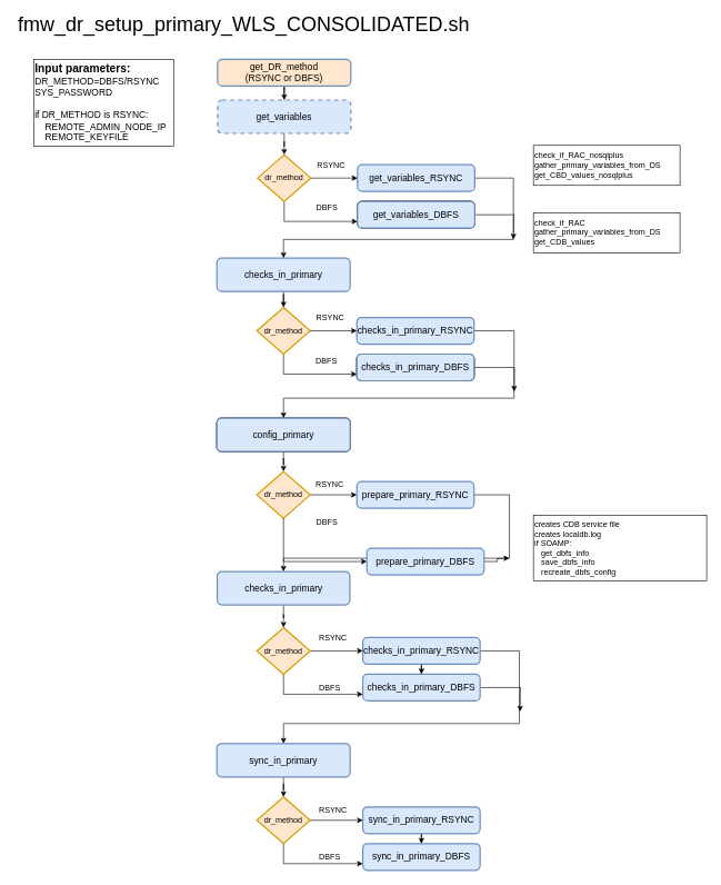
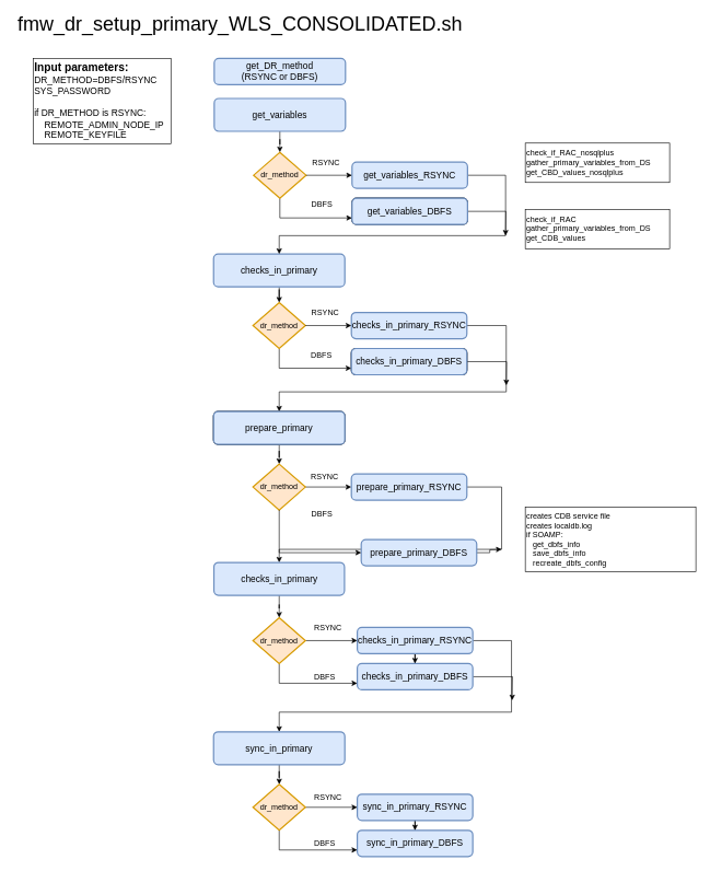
  <mxCell id="0" />
  <mxCell id="1" parent="0" />
- <mxCell id="2" value="" style="edgeStyle=orthogonalEdgeStyle;rounded=0;orthogonalLoop=1;jettySize=auto;html=1;entryX=0.5;entryY=0;entryDx=0;entryDy=0;" parent="1" source="3" target="5" edge="1"><mxGeometry relative="1" as="geometry" /></mxCell>
- <mxCell id="3" value="&lt;div style=&quot;font-size: 14px&quot;&gt;&lt;font style=&quot;font-size: 14px&quot;&gt;get_DR_method&lt;/font&gt;&lt;/div&gt;&lt;div style=&quot;font-size: 14px&quot;&gt;&lt;font style=&quot;font-size: 14px&quot;&gt;(RSYNC or DBFS)&lt;/font&gt;&lt;br&gt;&lt;/div&gt;" style="rounded=1;whiteSpace=wrap;html=1;absoluteArcSize=1;arcSize=14;strokeWidth=2;fillColor=#ffe6cc;strokeColor=#6c8ebf;" parent="1" vertex="1"><mxGeometry x="326" y="88" width="200" height="40" as="geometry" /></mxCell>
+ <mxCell id="3" value="&lt;div style=&quot;font-size: 14px&quot;&gt;&lt;font style=&quot;font-size: 14px&quot;&gt;get_DR_method&lt;/font&gt;&lt;/div&gt;&lt;div style=&quot;font-size: 14px&quot;&gt;&lt;font style=&quot;font-size: 14px&quot;&gt;(RSYNC or DBFS)&lt;/font&gt;&lt;br&gt;&lt;/div&gt;" style="rounded=1;whiteSpace=wrap;html=1;absoluteArcSize=1;arcSize=14;strokeWidth=2;fillColor=#dae8fc;strokeColor=#6c8ebf;" parent="1" vertex="1"><mxGeometry x="326" y="88" width="200" height="40" as="geometry" /></mxCell>
  <mxCell id="4" style="edgeStyle=orthogonalEdgeStyle;rounded=0;orthogonalLoop=1;jettySize=auto;html=1;entryX=0.5;entryY=0;entryDx=0;entryDy=0;entryPerimeter=0;" parent="1" source="5" target="53" edge="1"><mxGeometry relative="1" as="geometry"><mxPoint x="426" y="218" as="targetPoint" /></mxGeometry></mxCell>
- <mxCell id="5" value="&lt;div style=&quot;font-size: 14px&quot;&gt;get_variables&lt;/div&gt;" style="rounded=1;whiteSpace=wrap;html=1;absoluteArcSize=1;arcSize=14;strokeWidth=2;fillColor=#dae8fc;strokeColor=#6c8ebf;dashed=1;" parent="1" vertex="1"><mxGeometry x="326" y="149" width="200" height="50" as="geometry" /></mxCell>
+ <mxCell id="5" value="&lt;div style=&quot;font-size: 14px&quot;&gt;get_variables&lt;/div&gt;" style="rounded=1;whiteSpace=wrap;html=1;absoluteArcSize=1;arcSize=14;strokeWidth=2;fillColor=#dae8fc;strokeColor=#6c8ebf;" parent="1" vertex="1"><mxGeometry x="326" y="149" width="200" height="50" as="geometry" /></mxCell>
  <mxCell id="6" style="edgeStyle=orthogonalEdgeStyle;rounded=0;orthogonalLoop=1;jettySize=auto;html=1;" parent="1" source="7" target="11" edge="1"><mxGeometry relative="1" as="geometry" /></mxCell>
  <mxCell id="7" value="&lt;font style=&quot;font-size: 14px&quot;&gt;checks_in_primary&lt;/font&gt;" style="rounded=1;whiteSpace=wrap;html=1;absoluteArcSize=1;arcSize=14;strokeWidth=2;fillColor=#dae8fc;strokeColor=#6c8ebf;" parent="1" vertex="1"><mxGeometry x="325" y="386" width="200" height="50" as="geometry" /></mxCell>
  <mxCell id="8" style="edgeStyle=orthogonalEdgeStyle;rounded=0;orthogonalLoop=1;jettySize=auto;html=1;entryX=0.5;entryY=0;entryDx=0;entryDy=0;entryPerimeter=0;" parent="1" source="9" target="17" edge="1"><mxGeometry relative="1" as="geometry" /></mxCell>
  <mxCell id="9" value="sync_in_primary" style="rounded=1;whiteSpace=wrap;html=1;absoluteArcSize=1;arcSize=14;strokeWidth=2;" parent="1" vertex="1"><mxGeometry x="325" y="626" width="200" height="50" as="geometry" /></mxCell>
  <mxCell id="10" style="edgeStyle=orthogonalEdgeStyle;rounded=0;orthogonalLoop=1;jettySize=auto;html=1;entryX=0;entryY=0.75;entryDx=0;entryDy=0;exitX=0.5;exitY=1;exitDx=0;exitDy=0;exitPerimeter=0;" parent="1" source="11" target="15" edge="1"><mxGeometry relative="1" as="geometry" /></mxCell>
  <mxCell id="11" value="dr_method" style="strokeWidth=2;html=1;shape=mxgraph.flowchart.decision;whiteSpace=wrap;fillColor=#ffe6cc;strokeColor=#d79b00;" parent="1" vertex="1"><mxGeometry x="385" y="460" width="80" height="70" as="geometry" /></mxCell>
  <mxCell id="12" style="edgeStyle=orthogonalEdgeStyle;rounded=0;orthogonalLoop=1;jettySize=auto;html=1;entryX=0.5;entryY=0;entryDx=0;entryDy=0;" parent="1" source="13" target="9" edge="1"><mxGeometry relative="1" as="geometry"><Array as="points"><mxPoint x="771" y="495" /><mxPoint x="771" y="596" /><mxPoint x="425" y="596" /></Array></mxGeometry></mxCell>
  <mxCell id="13" value="&lt;font style=&quot;font-size: 14px&quot;&gt;checks_in_primary_RSYNC&lt;/font&gt;" style="rounded=1;whiteSpace=wrap;html=1;absoluteArcSize=1;arcSize=14;strokeWidth=2;fillColor=#dae8fc;strokeColor=#6c8ebf;" parent="1" vertex="1"><mxGeometry x="535" y="475" width="176" height="40" as="geometry" /></mxCell>
  <mxCell id="14" style="edgeStyle=orthogonalEdgeStyle;rounded=0;orthogonalLoop=1;jettySize=auto;html=1;" parent="1" source="15" edge="1"><mxGeometry relative="1" as="geometry"><mxPoint x="771" y="586" as="targetPoint" /></mxGeometry></mxCell>
  <mxCell id="15" value="checks_in_secondary_DBFS" style="rounded=1;whiteSpace=wrap;html=1;absoluteArcSize=1;arcSize=14;strokeWidth=2;" parent="1" vertex="1"><mxGeometry x="535" y="530" width="176" height="40" as="geometry" /></mxCell>
  <mxCell id="16" style="edgeStyle=orthogonalEdgeStyle;rounded=0;orthogonalLoop=1;jettySize=auto;html=1;" parent="1" source="17" target="19" edge="1"><mxGeometry relative="1" as="geometry" /></mxCell>
  <mxCell id="17" value="dr_method" style="strokeWidth=2;html=1;shape=mxgraph.flowchart.decision;whiteSpace=wrap;fillColor=#ffe6cc;strokeColor=#d79b00;" parent="1" vertex="1"><mxGeometry x="385" y="706" width="80" height="70" as="geometry" /></mxCell>
  <mxCell id="18" style="edgeStyle=orthogonalEdgeStyle;rounded=0;orthogonalLoop=1;jettySize=auto;html=1;entryX=0.5;entryY=0;entryDx=0;entryDy=0;align=center;" parent="1" source="19" target="23" edge="1"><mxGeometry relative="1" as="geometry"><Array as="points"><mxPoint x="764" y="741" /><mxPoint x="764" y="836" /><mxPoint x="425" y="836" /></Array></mxGeometry></mxCell>
  <mxCell id="19" value="&lt;font style=&quot;font-size: 14px&quot;&gt;prepare_primary_RSYNC&lt;/font&gt;" style="rounded=1;whiteSpace=wrap;html=1;absoluteArcSize=1;arcSize=14;strokeWidth=2;fillColor=#dae8fc;strokeColor=#6c8ebf;" parent="1" vertex="1"><mxGeometry x="535" y="721" width="176" height="40" as="geometry" /></mxCell>
  <mxCell id="20" style="edgeStyle=orthogonalEdgeStyle;rounded=0;orthogonalLoop=1;jettySize=auto;html=1;" parent="1" source="21" edge="1"><mxGeometry relative="1" as="geometry"><mxPoint x="764" y="836" as="targetPoint" /></mxGeometry></mxCell>
  <mxCell id="21" value="&lt;font style=&quot;font-size: 14px&quot;&gt;prepare_primary_DBFS&lt;/font&gt;" style="rounded=1;whiteSpace=wrap;html=1;absoluteArcSize=1;arcSize=14;strokeWidth=2;fillColor=#dae8fc;strokeColor=#6c8ebf;" parent="1" vertex="1"><mxGeometry x="550" y="821" width="176" height="40" as="geometry" /></mxCell>
  <mxCell id="22" style="edgeStyle=orthogonalEdgeStyle;rounded=0;orthogonalLoop=1;jettySize=auto;html=1;align=center;horizontal=1;" parent="1" source="23" target="26" edge="1"><mxGeometry relative="1" as="geometry" /></mxCell>
  <mxCell id="23" value="&lt;font style=&quot;font-size: 14px&quot;&gt;checks_in_primary&lt;/font&gt;" style="rounded=1;whiteSpace=wrap;html=1;absoluteArcSize=1;arcSize=14;strokeWidth=2;fillColor=#dae8fc;strokeColor=#6c8ebf;align=center;horizontal=1;" parent="1" vertex="1"><mxGeometry x="325.5" y="856" width="199" height="50" as="geometry" /></mxCell>
  <mxCell id="24" style="edgeStyle=orthogonalEdgeStyle;rounded=0;orthogonalLoop=1;jettySize=auto;html=1;align=center;horizontal=1;" parent="1" source="26" target="29" edge="1"><mxGeometry relative="1" as="geometry" /></mxCell>
  <mxCell id="25" style="edgeStyle=orthogonalEdgeStyle;rounded=0;orthogonalLoop=1;jettySize=auto;html=1;entryX=0;entryY=0.75;entryDx=0;entryDy=0;exitX=0.5;exitY=1;exitDx=0;exitDy=0;exitPerimeter=0;align=center;horizontal=1;" parent="1" source="26" target="31" edge="1"><mxGeometry relative="1" as="geometry" /></mxCell>
  <mxCell id="26" value="dr_method" style="strokeWidth=2;html=1;shape=mxgraph.flowchart.decision;whiteSpace=wrap;fillColor=#ffe6cc;strokeColor=#d79b00;align=center;horizontal=1;" parent="1" vertex="1"><mxGeometry x="385" y="940" width="80" height="70" as="geometry" /></mxCell>
  <mxCell id="27" value="" style="edgeStyle=orthogonalEdgeStyle;rounded=0;orthogonalLoop=1;jettySize=auto;html=1;align=center;" parent="1" source="29" target="31" edge="1"><mxGeometry relative="1" as="geometry" /></mxCell>
  <mxCell id="28" style="edgeStyle=orthogonalEdgeStyle;rounded=0;orthogonalLoop=1;jettySize=auto;html=1;entryX=0.5;entryY=0;entryDx=0;entryDy=0;align=center;" parent="1" source="29" target="33" edge="1"><mxGeometry relative="1" as="geometry"><Array as="points"><mxPoint x="779" y="975" /><mxPoint x="779" y="1084" /><mxPoint x="425" y="1084" /></Array></mxGeometry></mxCell>
  <mxCell id="29" value="&lt;font style=&quot;font-size: 14px&quot;&gt;checks_in_primary_RSYNC&lt;/font&gt;" style="rounded=1;whiteSpace=wrap;html=1;absoluteArcSize=1;arcSize=14;strokeWidth=2;fillColor=#dae8fc;strokeColor=#6c8ebf;" parent="1" vertex="1"><mxGeometry x="544" y="955" width="176" height="40" as="geometry" /></mxCell>
  <mxCell id="30" style="edgeStyle=orthogonalEdgeStyle;rounded=0;orthogonalLoop=1;jettySize=auto;html=1;" parent="1" source="31" edge="1"><mxGeometry relative="1" as="geometry"><mxPoint x="780" y="1066" as="targetPoint" /></mxGeometry></mxCell>
  <mxCell id="31" value="&lt;font style=&quot;font-size: 14px&quot;&gt;checks_in_primary_DBFS&lt;/font&gt;" style="rounded=1;whiteSpace=wrap;html=1;absoluteArcSize=1;arcSize=14;strokeWidth=2;fillColor=#dae8fc;strokeColor=#6c8ebf;" parent="1" vertex="1"><mxGeometry x="544" y="1010" width="176" height="40" as="geometry" /></mxCell>
  <mxCell id="32" style="edgeStyle=orthogonalEdgeStyle;rounded=0;orthogonalLoop=1;jettySize=auto;html=1;entryX=0.5;entryY=0;entryDx=0;entryDy=0;entryPerimeter=0;align=center;horizontal=1;" parent="1" source="33" target="36" edge="1"><mxGeometry relative="1" as="geometry" /></mxCell>
  <mxCell id="33" value="&lt;font style=&quot;font-size: 14px&quot;&gt;sync_in_primary&lt;/font&gt;" style="rounded=1;whiteSpace=wrap;html=1;absoluteArcSize=1;arcSize=14;strokeWidth=2;fillColor=#dae8fc;strokeColor=#6c8ebf;align=center;horizontal=1;" parent="1" vertex="1"><mxGeometry x="325" y="1114" width="200" height="50" as="geometry" /></mxCell>
  <mxCell id="34" style="edgeStyle=orthogonalEdgeStyle;rounded=0;orthogonalLoop=1;jettySize=auto;html=1;align=center;horizontal=1;" parent="1" source="36" target="38" edge="1"><mxGeometry relative="1" as="geometry" /></mxCell>
  <mxCell id="35" style="edgeStyle=orthogonalEdgeStyle;rounded=0;orthogonalLoop=1;jettySize=auto;html=1;entryX=0;entryY=0.75;entryDx=0;entryDy=0;exitX=0.5;exitY=1;exitDx=0;exitDy=0;exitPerimeter=0;align=center;horizontal=1;" parent="1" source="36" target="39" edge="1"><mxGeometry relative="1" as="geometry" /></mxCell>
  <mxCell id="36" value="dr_method" style="strokeWidth=2;html=1;shape=mxgraph.flowchart.decision;whiteSpace=wrap;fillColor=#ffe6cc;strokeColor=#d79b00;align=center;horizontal=1;" parent="1" vertex="1"><mxGeometry x="385" y="1194" width="80" height="70" as="geometry" /></mxCell>
  <mxCell id="37" value="" style="edgeStyle=orthogonalEdgeStyle;rounded=0;orthogonalLoop=1;jettySize=auto;html=1;align=center;" parent="1" source="38" target="39" edge="1"><mxGeometry relative="1" as="geometry" /></mxCell>
  <mxCell id="38" value="&lt;font style=&quot;font-size: 14px&quot;&gt;sync_in_primary_RSYNC&lt;/font&gt;" style="rounded=1;whiteSpace=wrap;html=1;absoluteArcSize=1;arcSize=14;strokeWidth=2;fillColor=#dae8fc;strokeColor=#6c8ebf;" parent="1" vertex="1"><mxGeometry x="544" y="1209" width="176" height="40" as="geometry" /></mxCell>
  <mxCell id="39" value="&lt;font style=&quot;font-size: 14px&quot;&gt;sync_in_primary_DBFS&lt;/font&gt;" style="rounded=1;whiteSpace=wrap;html=1;absoluteArcSize=1;arcSize=14;strokeWidth=2;fillColor=#dae8fc;strokeColor=#6c8ebf;" parent="1" vertex="1"><mxGeometry x="544" y="1264" width="176" height="40" as="geometry" /></mxCell>
  <mxCell id="40" value="RSYNC" style="text;html=1;resizable=0;autosize=1;align=center;verticalAlign=middle;points=[];fillColor=none;strokeColor=none;rounded=0;" parent="1" vertex="1"><mxGeometry x="465" y="466" width="60" height="20" as="geometry" /></mxCell>
  <mxCell id="41" style="edgeStyle=orthogonalEdgeStyle;rounded=0;orthogonalLoop=1;jettySize=auto;html=1;entryX=0;entryY=0.5;entryDx=0;entryDy=0;" parent="1" source="11" target="13" edge="1"><mxGeometry relative="1" as="geometry"><mxPoint x="465" y="495" as="sourcePoint" /><mxPoint x="535" y="495" as="targetPoint" /></mxGeometry></mxCell>
  <mxCell id="42" value="RSYNC" style="text;html=1;resizable=0;autosize=1;align=center;verticalAlign=middle;points=[];fillColor=none;strokeColor=none;rounded=0;" parent="1" vertex="1"><mxGeometry x="464" y="716" width="60" height="20" as="geometry" /></mxCell>
  <mxCell id="43" value="RSYNC" style="text;html=1;resizable=0;autosize=1;align=center;verticalAlign=middle;points=[];fillColor=none;strokeColor=none;rounded=0;horizontal=1;" parent="1" vertex="1"><mxGeometry x="469" y="946" width="60" height="20" as="geometry" /></mxCell>
  <mxCell id="44" value="RSYNC" style="text;html=1;resizable=0;autosize=1;align=center;verticalAlign=middle;points=[];fillColor=none;strokeColor=none;rounded=0;horizontal=1;" parent="1" vertex="1"><mxGeometry x="469" y="1204" width="60" height="20" as="geometry" /></mxCell>
  <mxCell id="45" value="DBFS" style="text;html=1;resizable=0;autosize=1;align=center;verticalAlign=middle;points=[];fillColor=none;strokeColor=none;rounded=0;" parent="1" vertex="1"><mxGeometry x="464" y="530" width="50" height="20" as="geometry" /></mxCell>
  <mxCell id="46" value="DBFS" style="text;html=1;resizable=0;autosize=1;align=center;verticalAlign=middle;points=[];fillColor=none;strokeColor=none;rounded=0;" parent="1" vertex="1"><mxGeometry x="465" y="772" width="50" height="20" as="geometry" /></mxCell>
  <mxCell id="47" style="edgeStyle=orthogonalEdgeStyle;rounded=0;orthogonalLoop=1;jettySize=auto;html=1;entryX=0;entryY=0.5;entryDx=0;entryDy=0;exitX=0.5;exitY=1;exitDx=0;exitDy=0;exitPerimeter=0;" parent="1" source="17" target="21" edge="1"><mxGeometry relative="1" as="geometry"><mxPoint x="425" y="776" as="sourcePoint" /><mxPoint x="535" y="806" as="targetPoint" /></mxGeometry></mxCell>
  <mxCell id="48" value="DBFS" style="text;html=1;resizable=0;autosize=1;align=center;verticalAlign=middle;points=[];fillColor=none;strokeColor=none;rounded=0;horizontal=1;" parent="1" vertex="1"><mxGeometry x="469" y="1020" width="50" height="20" as="geometry" /></mxCell>
  <mxCell id="49" value="DBFS" style="text;html=1;resizable=0;autosize=1;align=center;verticalAlign=middle;points=[];fillColor=none;strokeColor=none;rounded=0;horizontal=1;" parent="1" vertex="1"><mxGeometry x="469" y="1274" width="50" height="20" as="geometry" /></mxCell>
  <mxCell id="50" value="&lt;font style=&quot;font-size: 14px&quot;&gt;checks_in_primary_DBFS&lt;/font&gt;" style="rounded=1;whiteSpace=wrap;html=1;absoluteArcSize=1;arcSize=14;strokeWidth=2;fillColor=#dae8fc;strokeColor=#6c8ebf;" parent="1" vertex="1"><mxGeometry x="535" y="530" width="176" height="40" as="geometry" /></mxCell>
- <mxCell id="51" value="&lt;font style=&quot;font-size: 14px&quot;&gt;config_primary&lt;/font&gt;" style="rounded=1;whiteSpace=wrap;html=1;absoluteArcSize=1;arcSize=14;strokeWidth=2;fillColor=#dae8fc;strokeColor=#6c8ebf;" parent="1" vertex="1"><mxGeometry x="325" y="626" width="200" height="50" as="geometry" /></mxCell>
+ <mxCell id="51" value="&lt;font style=&quot;font-size: 14px&quot;&gt;prepare_primary&lt;/font&gt;" style="rounded=1;whiteSpace=wrap;html=1;absoluteArcSize=1;arcSize=14;strokeWidth=2;fillColor=#dae8fc;strokeColor=#6c8ebf;" parent="1" vertex="1"><mxGeometry x="325" y="626" width="200" height="50" as="geometry" /></mxCell>
  <mxCell id="52" style="edgeStyle=orthogonalEdgeStyle;rounded=0;orthogonalLoop=1;jettySize=auto;html=1;entryX=0;entryY=0.75;entryDx=0;entryDy=0;exitX=0.5;exitY=1;exitDx=0;exitDy=0;exitPerimeter=0;" parent="1" source="53" target="56" edge="1"><mxGeometry relative="1" as="geometry" /></mxCell>
  <mxCell id="53" value="dr_method" style="strokeWidth=2;html=1;shape=mxgraph.flowchart.decision;whiteSpace=wrap;fillColor=#ffe6cc;strokeColor=#d79b00;" parent="1" vertex="1"><mxGeometry x="386" y="231" width="80" height="70" as="geometry" /></mxCell>
  <mxCell id="54" style="edgeStyle=orthogonalEdgeStyle;rounded=0;orthogonalLoop=1;jettySize=auto;html=1;entryX=0.5;entryY=0;entryDx=0;entryDy=0;align=center;" parent="1" source="55" target="7" edge="1"><mxGeometry relative="1" as="geometry"><Array as="points"><mxPoint x="770" y="266" /><mxPoint x="770" y="358" /><mxPoint x="425" y="358" /></Array></mxGeometry></mxCell>
  <mxCell id="55" value="&lt;font style=&quot;font-size: 14px&quot;&gt;get_variables_RSYNC&lt;/font&gt;" style="rounded=1;whiteSpace=wrap;html=1;absoluteArcSize=1;arcSize=14;strokeWidth=2;fillColor=#dae8fc;strokeColor=#6c8ebf;" parent="1" vertex="1"><mxGeometry x="536" y="246" width="176" height="40" as="geometry" /></mxCell>
  <mxCell id="56" value="checks_in_secondary_DBFS" style="rounded=1;whiteSpace=wrap;html=1;absoluteArcSize=1;arcSize=14;strokeWidth=2;" parent="1" vertex="1"><mxGeometry x="536" y="301" width="176" height="40" as="geometry" /></mxCell>
  <mxCell id="57" value="RSYNC" style="text;html=1;resizable=0;autosize=1;align=center;verticalAlign=middle;points=[];fillColor=none;strokeColor=none;rounded=0;" parent="1" vertex="1"><mxGeometry x="466" y="237" width="60" height="20" as="geometry" /></mxCell>
  <mxCell id="58" style="edgeStyle=orthogonalEdgeStyle;rounded=0;orthogonalLoop=1;jettySize=auto;html=1;entryX=0;entryY=0.5;entryDx=0;entryDy=0;" parent="1" source="53" target="55" edge="1"><mxGeometry relative="1" as="geometry"><mxPoint x="466" y="266" as="sourcePoint" /><mxPoint x="536" y="266" as="targetPoint" /></mxGeometry></mxCell>
  <mxCell id="59" value="DBFS" style="text;html=1;resizable=0;autosize=1;align=center;verticalAlign=middle;points=[];fillColor=none;strokeColor=none;rounded=0;" parent="1" vertex="1"><mxGeometry x="465" y="301" width="50" height="20" as="geometry" /></mxCell>
  <mxCell id="60" style="edgeStyle=orthogonalEdgeStyle;rounded=0;orthogonalLoop=1;jettySize=auto;html=1;align=center;" parent="1" source="61" edge="1"><mxGeometry relative="1" as="geometry"><mxPoint x="770" y="358" as="targetPoint" /></mxGeometry></mxCell>
  <mxCell id="61" value="&lt;font style=&quot;font-size: 14px&quot;&gt;get_variables_DBFS&lt;/font&gt;" style="rounded=1;whiteSpace=wrap;html=1;absoluteArcSize=1;arcSize=14;strokeWidth=2;fillColor=#dae8fc;strokeColor=#6c8ebf;" parent="1" vertex="1"><mxGeometry x="536" y="301" width="176" height="40" as="geometry" /></mxCell>
  <mxCell id="62" value="check_if_RAC_nosqlplus&lt;br&gt;gather_primary_variables_from_DS&lt;br&gt;get_CBD_values_nosqlplus" style="rounded=0;whiteSpace=wrap;html=1;align=left;" parent="1" vertex="1"><mxGeometry x="800" y="217" width="220" height="60" as="geometry" /></mxCell>
  <mxCell id="63" value="check_if_RAC&lt;br&gt;gather_primary_variables_from_DS&lt;br&gt;get_CDB_values" style="rounded=0;whiteSpace=wrap;html=1;align=left;" parent="1" vertex="1"><mxGeometry x="800" y="318" width="220" height="60" as="geometry" /></mxCell>
  <mxCell id="64" value="&lt;font style=&quot;font-size: 30px&quot;&gt;fmw_dr_setup_primary_WLS_CONSOLIDATED&lt;/font&gt;&lt;font style=&quot;font-size: 30px&quot;&gt;.sh&lt;/font&gt;" style="text;html=1;resizable=0;autosize=1;align=center;verticalAlign=middle;points=[];fillColor=none;strokeColor=none;rounded=0;" parent="1" vertex="1"><mxGeometry x="20" y="20" width="690" height="30" as="geometry" /></mxCell>
  <mxCell id="65" value="&lt;b&gt;&lt;font style=&quot;font-size: 17px&quot;&gt;Input parameters:&lt;/font&gt;&lt;/b&gt;&lt;br&gt;&lt;font style=&quot;font-size: 14px&quot;&gt;DR_METHOD=DBFS/RSYNC&lt;br&gt;SYS_PASSWORD&lt;br&gt;&lt;br&gt;if DR_METHOD is RSYNC:&lt;br&gt;&amp;nbsp;&amp;nbsp; &amp;nbsp;REMOTE_ADMIN_NODE_IP&lt;br&gt;&amp;nbsp;&amp;nbsp; &amp;nbsp;REMOTE_KEYFILE&lt;/font&gt;" style="rounded=0;whiteSpace=wrap;html=1;align=left;" parent="1" vertex="1"><mxGeometry x="50" y="88" width="210" height="130" as="geometry" /></mxCell>
  <mxCell id="66" value="creates CDB service file&lt;br&gt;creates localdb.log&lt;br&gt;if SOAMP:&lt;br&gt;&lt;span&gt;&amp;nbsp; &amp;nbsp;get_dbfs_info&lt;br&gt;&lt;/span&gt;&lt;span id=&quot;LC665&quot; class=&quot;line&quot; lang=&quot;shell&quot;&gt;&amp;nbsp; &amp;nbsp;save_dbfs_info&lt;br&gt;&lt;span id=&quot;LC666&quot; class=&quot;line&quot; lang=&quot;shell&quot;&gt;&amp;nbsp; &amp;nbsp;recreate_dbfs_config&lt;/span&gt;&lt;br&gt;&lt;/span&gt;" style="rounded=0;whiteSpace=wrap;html=1;align=left;" vertex="1" parent="1"><mxGeometry x="800" y="772" width="260" height="98" as="geometry" /></mxCell>
